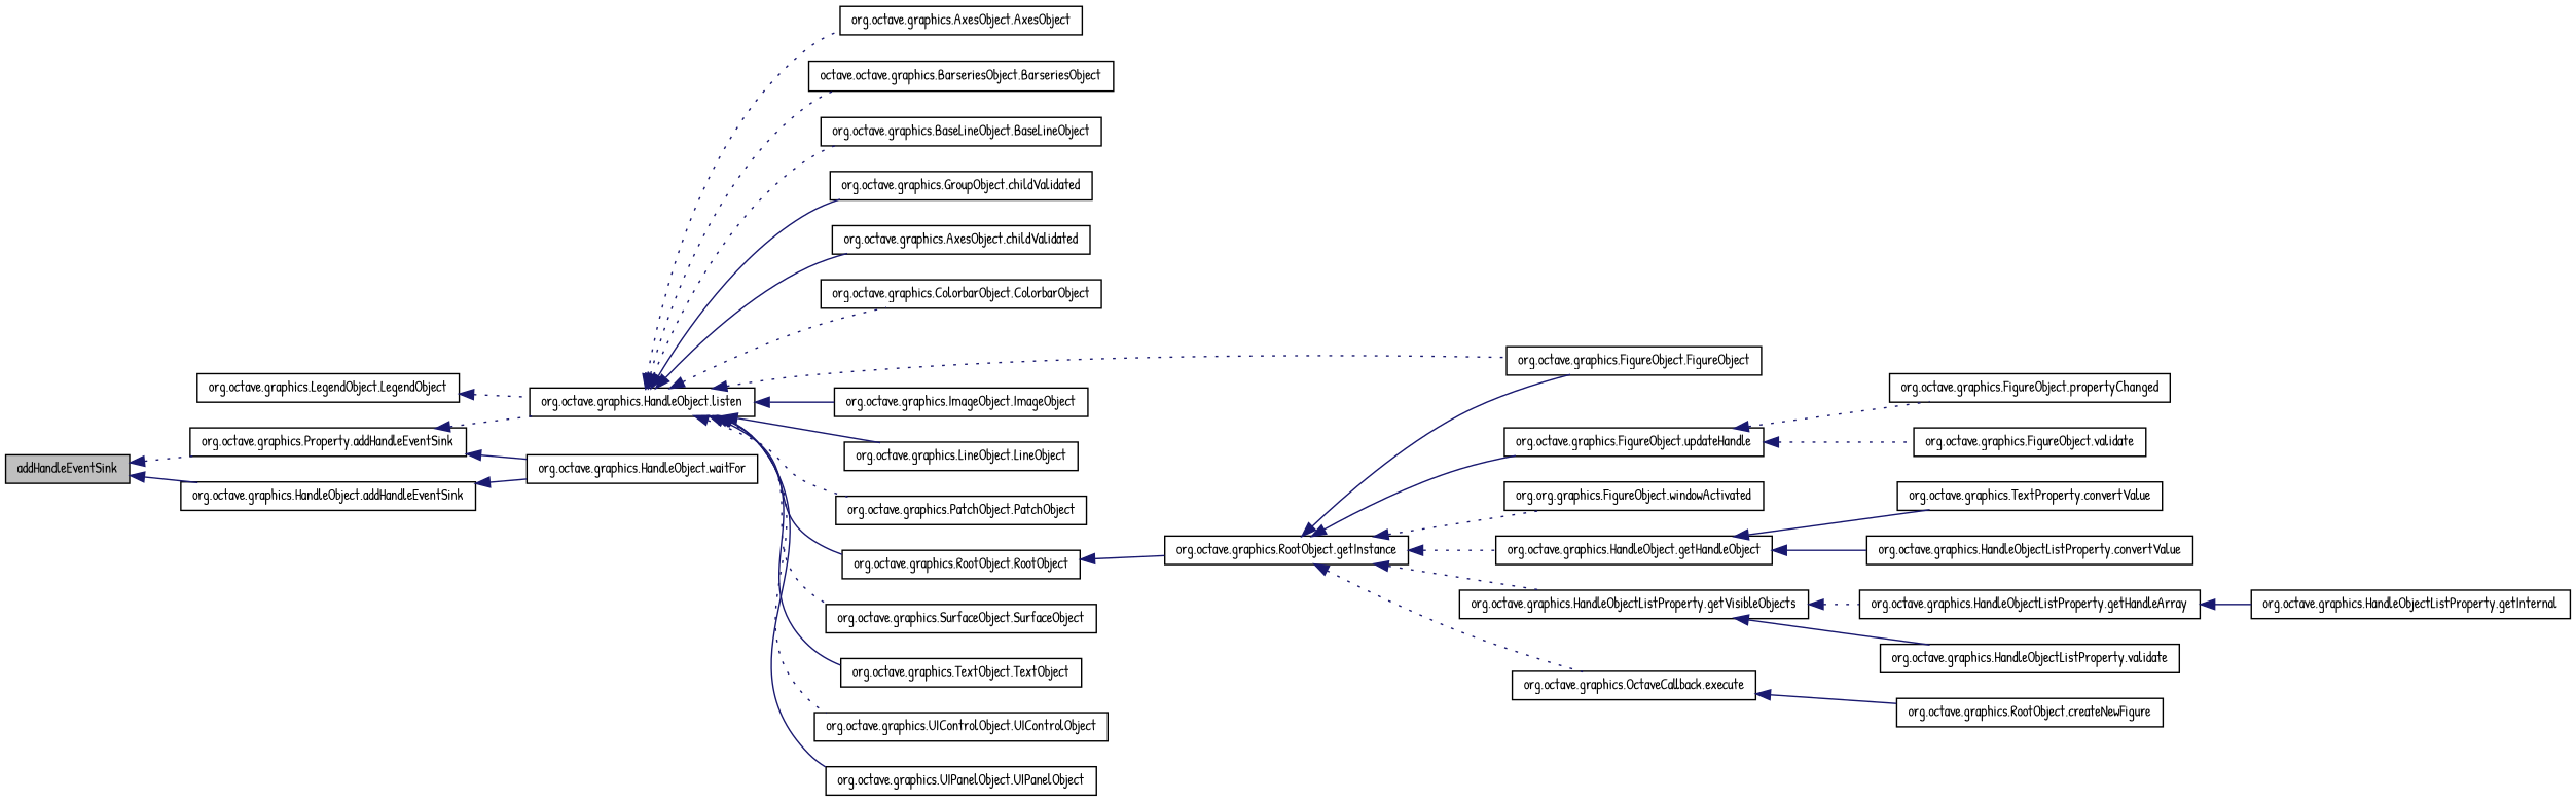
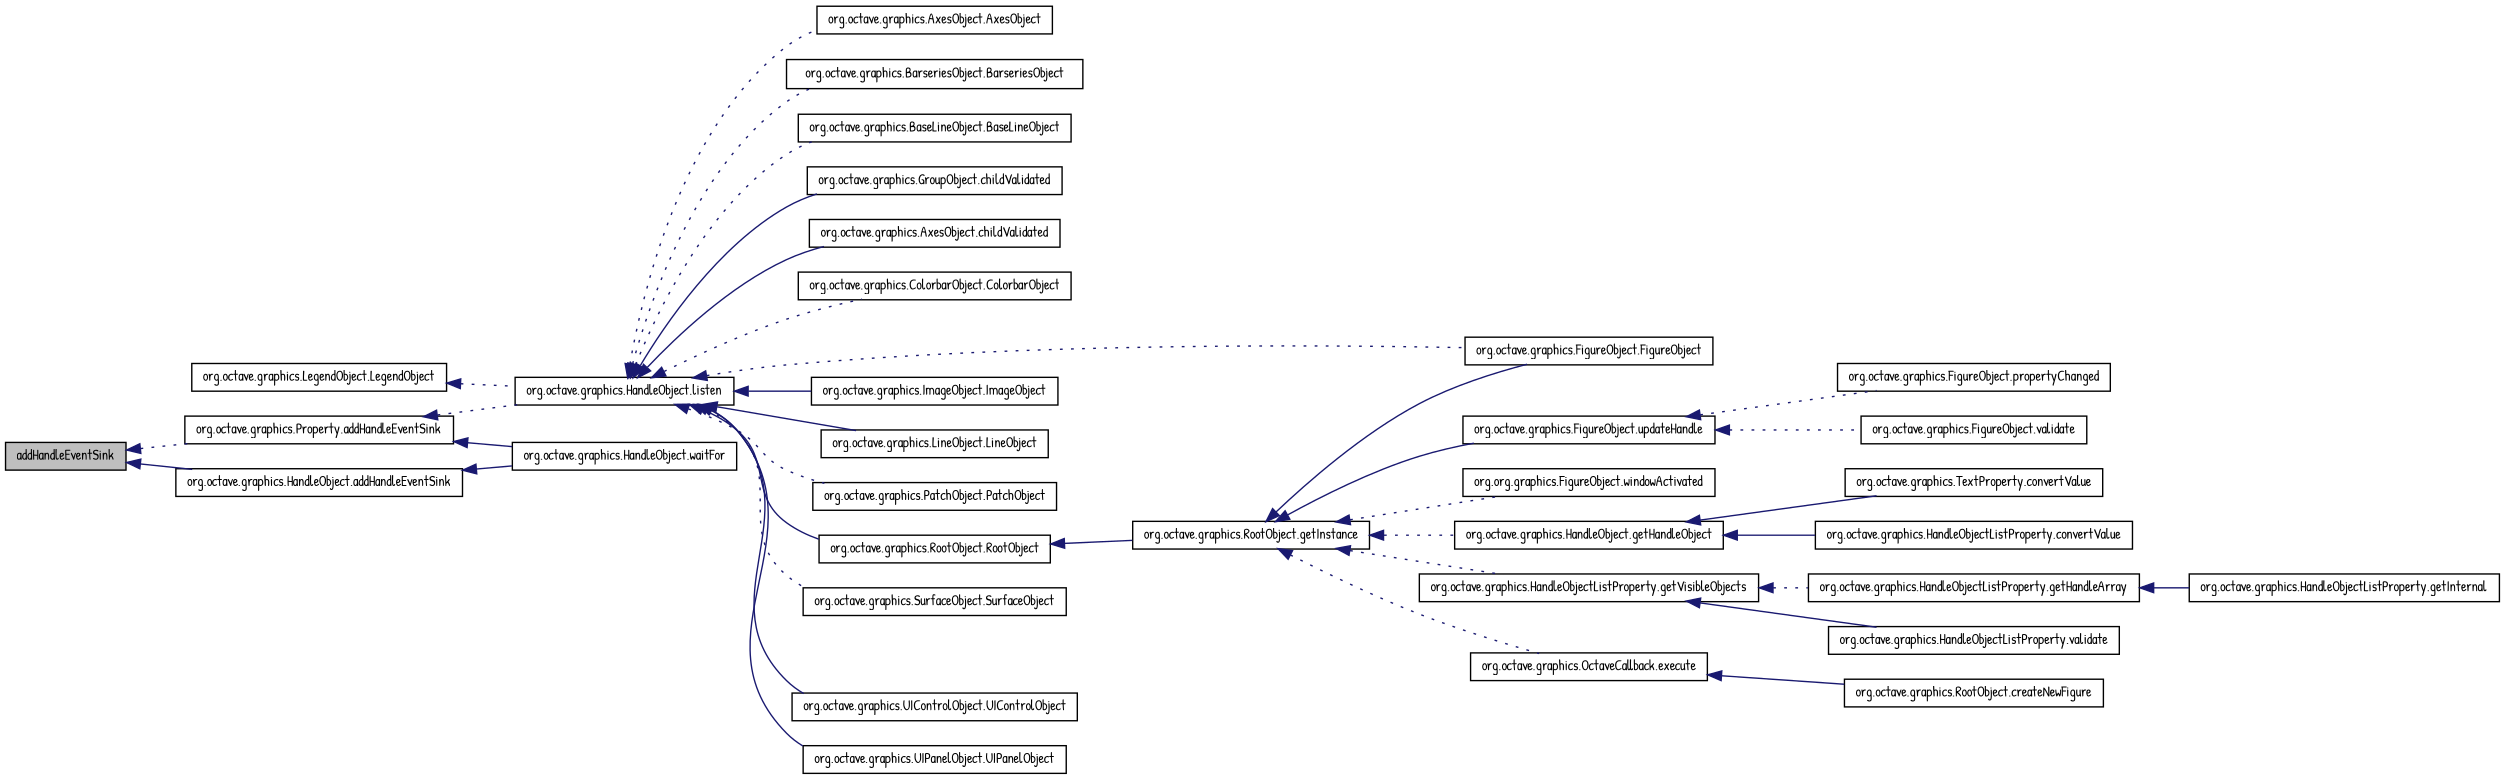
  digraph {
    fontname="Patrick Hand"
    rankdir=LR
    node [color=black fillcolor=white fontname="Patrick Hand" fontsize=10 shape=record style=filled]
    edge [color=midnightblue dir=back fontname="Patrick Hand" fontsize=10 labelfontname=FreeSans labelfontsize=10 style=dotted]
    n1 [fillcolor=grey75 fontcolor=black height=0.2 label=addHandleEventSink width=0.4]
    n2 [height=0.2 label="org.octave.graphics.Property.addHandleEventSink" width=0.4]
    n3 [height=0.2 label="org.octave.graphics.HandleObject.addHandleEventSink" width=0.4]
    n4 [height=0.2 label="org.octave.graphics.HandleObject.listen" width=0.4]
    n5 [height=0.2 label="org.octave.graphics.HandleObject.waitFor" width=0.4]
    n6 [height=0.2 label="org.octave.graphics.AxesObject.AxesObject" width=0.4]
-   n7 [height=0.2 label="octave.octave.graphics.BarseriesObject.BarseriesObject" width=0.4]
+   n7 [height=0.2 label="org.octave.graphics.BarseriesObject.BarseriesObject" width=0.4]
    n8 [height=0.2 label="org.octave.graphics.BaseLineObject.BaseLineObject" width=0.4]
    n9 [height=0.2 label="org.octave.graphics.GroupObject.childValidated" width=0.4]
    n10 [height=0.2 label="org.octave.graphics.AxesObject.childValidated" width=0.4]
    n11 [height=0.2 label="org.octave.graphics.ColorbarObject.ColorbarObject" width=0.4]
    n12 [height=0.2 label="org.octave.graphics.FigureObject.FigureObject" width=0.4]
    n13 [height=0.2 label="org.octave.graphics.ImageObject.ImageObject" width=0.4]
    n14 [height=0.2 label="org.octave.graphics.LineObject.LineObject" width=0.4]
    n15 [height=0.2 label="org.octave.graphics.PatchObject.PatchObject" width=0.4]
    n16 [height=0.2 label="org.octave.graphics.RootObject.RootObject" width=0.4]
    n17 [height=0.2 label="org.octave.graphics.SurfaceObject.SurfaceObject" width=0.4]
-   n18 [height=0.2 label="org.octave.graphics.TextObject.TextObject" width=0.4]
    n19 [height=0.2 label="org.octave.graphics.UIControlObject.UIControlObject" width=0.4]
    n20 [height=0.2 label="org.octave.graphics.UIPanelObject.UIPanelObject" width=0.4]
    n21 [height=0.2 label="org.octave.graphics.LegendObject.LegendObject" width=0.4]
    n22 [height=0.2 label="org.octave.graphics.RootObject.getInstance" width=0.4]
    n23 [height=0.2 label="org.octave.graphics.FigureObject.updateHandle" width=0.4]
    n24 [height=0.2 label="org.org.graphics.FigureObject.windowActivated" width=0.4]
    n25 [height=0.2 label="org.octave.graphics.HandleObject.getHandleObject" width=0.4]
    n26 [height=0.2 label="org.octave.graphics.HandleObjectListProperty.getVisibleObjects" width=0.4]
    n27 [height=0.2 label="org.octave.graphics.OctaveCallback.execute" width=0.4]
    n28 [height=0.2 label="org.octave.graphics.FigureObject.propertyChanged" width=0.4]
    n29 [height=0.2 label="org.octave.graphics.FigureObject.validate" width=0.4]
    n30 [height=0.2 label="org.octave.graphics.TextProperty.convertValue" width=0.4]
    n31 [height=0.2 label="org.octave.graphics.HandleObjectListProperty.convertValue" width=0.4]
    n32 [height=0.2 label="org.octave.graphics.HandleObjectListProperty.getHandleArray" width=0.4]
    n33 [height=0.2 label="org.octave.graphics.HandleObjectListProperty.validate" width=0.4]
    n34 [height=0.2 label="org.octave.graphics.RootObject.createNewFigure" width=0.4]
    n35 [height=0.2 label="org.octave.graphics.HandleObjectListProperty.getInternal" width=0.4]
    n1 -> n2
    n1 -> n3 [style=solid]
    n2 -> n4
    n2 -> n5 [style=solid]
    n3 -> n5 [style=solid]
    n4 -> n6
    n4 -> n7
    n4 -> n8
    n4 -> n9 [style=solid]
    n4 -> n10 [style=solid]
    n4 -> n11
    n4 -> n12
    n4 -> n13 [style=solid]
    n4 -> n14 [style=solid]
    n4 -> n15
    n4 -> n16 [style=solid]
    n4 -> n17
-   n4 -> n18 [style=solid]
-   n4 -> n19
+   n4 -> n19 [style=solid]
    n4 -> n20 [style=solid]
    n16 -> n22 [style=solid]
    n21 -> n4
    n22 -> n12 [style=solid]
    n22 -> n23 [style=solid]
    n22 -> n24
    n22 -> n25
    n22 -> n26
    n22 -> n27
    n23 -> n28
    n23 -> n29
    n25 -> n30 [style=solid]
    n25 -> n31 [style=solid]
    n26 -> n32
    n26 -> n33 [style=solid]
    n27 -> n34 [style=solid]
    n32 -> n35 [style=solid]
  }
